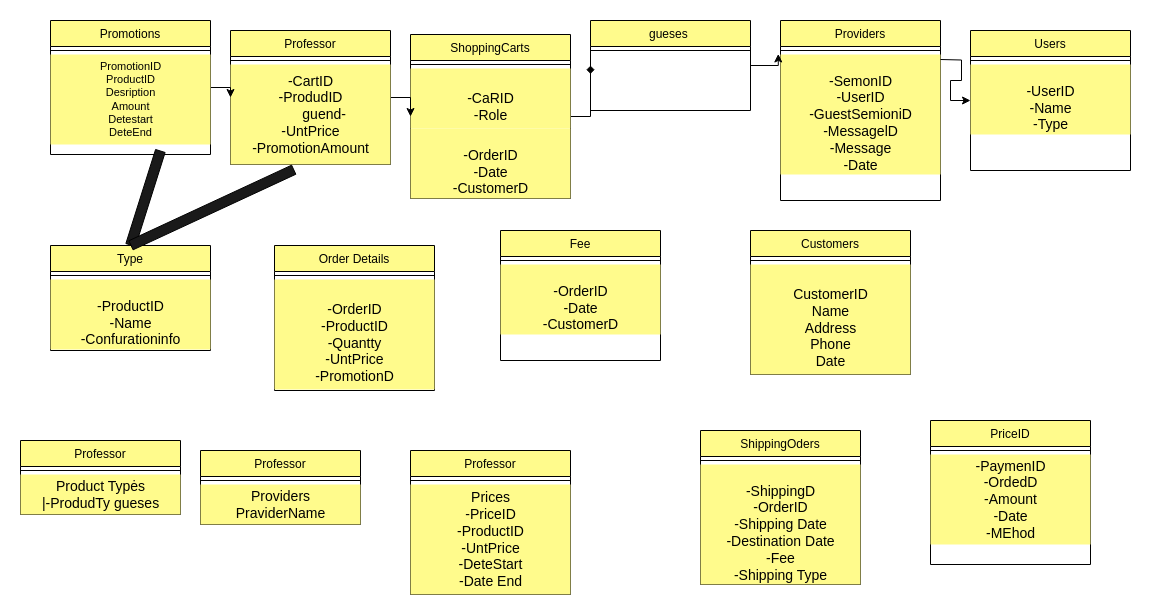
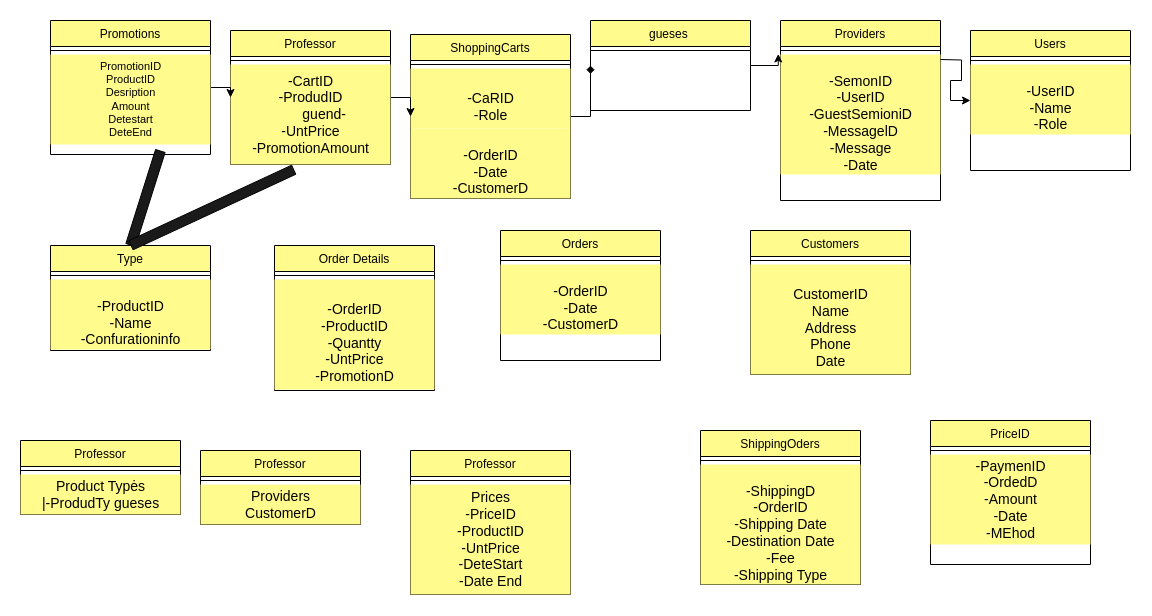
  <mxCell id="0" />
  <mxCell id="1" parent="0" />
- <mxCell id="2" value="Fee" style="swimlane;fontStyle=0;align=center;verticalAlign=top;childLayout=stackLayout;horizontal=1;startSize=26;horizontalStack=0;resizeParent=1;resizeLast=0;collapsible=1;marginBottom=0;rounded=0;shadow=0;strokeWidth=1;fillColor=#FFFB8C;" vertex="1" parent="1"><mxGeometry x="500" y="230" width="160" height="130" as="geometry"><mxRectangle x="340" y="380" width="170" height="26" as="alternateBounds" /></mxGeometry></mxCell>
+ <mxCell id="2" value="Orders" style="swimlane;fontStyle=0;align=center;verticalAlign=top;childLayout=stackLayout;horizontal=1;startSize=26;horizontalStack=0;resizeParent=1;resizeLast=0;collapsible=1;marginBottom=0;rounded=0;shadow=0;strokeWidth=1;fillColor=#FFFB8C;" vertex="1" parent="1"><mxGeometry x="500" y="230" width="160" height="130" as="geometry"><mxRectangle x="340" y="380" width="170" height="26" as="alternateBounds" /></mxGeometry></mxCell>
  <mxCell id="3" value="" style="line;html=1;strokeWidth=1;align=left;verticalAlign=middle;spacingTop=-1;spacingLeft=3;spacingRight=3;rotatable=0;labelPosition=right;points=[];portConstraint=eastwest;fillColor=#FFFB8C;" vertex="1" parent="2"><mxGeometry y="26" width="160" height="8" as="geometry" /></mxCell>
  <mxCell id="4" value="&lt;div&gt;&lt;br&gt;&lt;/div&gt;&lt;div&gt;-OrderID&lt;/div&gt;&lt;div&gt;-Date&lt;/div&gt;&lt;div&gt;-CustomerD&lt;/div&gt;" style="text;html=1;align=center;verticalAlign=middle;resizable=0;points=[];autosize=1;strokeColor=none;fillColor=#FFFB8C;fontSize=14;" vertex="1" parent="2"><mxGeometry y="34" width="160" height="70" as="geometry" /></mxCell>
  <mxCell id="5" value="Order Details" style="swimlane;fontStyle=0;align=center;verticalAlign=top;childLayout=stackLayout;horizontal=1;startSize=26;horizontalStack=0;resizeParent=1;resizeLast=0;collapsible=1;marginBottom=0;rounded=0;shadow=0;strokeWidth=1;fillColor=#FFFB8C;" vertex="1" parent="1"><mxGeometry x="274" y="245" width="160" height="145" as="geometry"><mxRectangle x="340" y="380" width="170" height="26" as="alternateBounds" /></mxGeometry></mxCell>
  <mxCell id="6" value="" style="line;html=1;strokeWidth=1;align=left;verticalAlign=middle;spacingTop=-1;spacingLeft=3;spacingRight=3;rotatable=0;labelPosition=right;points=[];portConstraint=eastwest;fillColor=#FFFB8C;" vertex="1" parent="5"><mxGeometry y="26" width="160" height="8" as="geometry" /></mxCell>
  <mxCell id="7" value="&lt;div&gt;&lt;br&gt;&lt;/div&gt;&lt;div&gt;-OrderID&lt;/div&gt;&lt;div&gt;-ProductID&lt;/div&gt;&lt;div&gt;-Quantty&lt;/div&gt;&lt;div&gt;-UntPrice&lt;/div&gt;&lt;div&gt;-PromotionD&lt;/div&gt;" style="text;html=1;align=center;verticalAlign=middle;resizable=0;points=[];autosize=1;strokeColor=none;fillColor=#FFFB8C;fontSize=14;" vertex="1" parent="5"><mxGeometry y="34" width="160" height="110" as="geometry" /></mxCell>
  <mxCell id="8" value="Type" style="swimlane;fontStyle=0;align=center;verticalAlign=top;childLayout=stackLayout;horizontal=1;startSize=26;horizontalStack=0;resizeParent=1;resizeLast=0;collapsible=1;marginBottom=0;rounded=0;shadow=0;strokeWidth=1;fillColor=#FFFB8C;" vertex="1" parent="1"><mxGeometry x="50" y="245" width="160" height="105" as="geometry"><mxRectangle x="340" y="380" width="170" height="26" as="alternateBounds" /></mxGeometry></mxCell>
  <mxCell id="9" value="" style="line;html=1;strokeWidth=1;align=left;verticalAlign=middle;spacingTop=-1;spacingLeft=3;spacingRight=3;rotatable=0;labelPosition=right;points=[];portConstraint=eastwest;fillColor=#FFFB8C;" vertex="1" parent="8"><mxGeometry y="26" width="160" height="8" as="geometry" /></mxCell>
  <mxCell id="10" value="&lt;div&gt;&lt;br&gt;&lt;/div&gt;&lt;div&gt;-ProductID&lt;/div&gt;&lt;div&gt;-Name&lt;/div&gt;&lt;div&gt;-Confurationinfo&lt;/div&gt;" style="text;html=1;align=center;verticalAlign=middle;resizable=0;points=[];autosize=1;strokeColor=none;fillColor=#FFFB8C;fontSize=14;" vertex="1" parent="8"><mxGeometry y="34" width="160" height="70" as="geometry" /></mxCell>
  <mxCell id="11" value="Providers" style="swimlane;fontStyle=0;align=center;verticalAlign=top;childLayout=stackLayout;horizontal=1;startSize=26;horizontalStack=0;resizeParent=1;resizeLast=0;collapsible=1;marginBottom=0;rounded=0;shadow=0;strokeWidth=1;fillColor=#FFFB8C;" vertex="1" parent="1"><mxGeometry x="780" y="20" width="160" height="180" as="geometry"><mxRectangle x="340" y="380" width="170" height="26" as="alternateBounds" /></mxGeometry></mxCell>
  <mxCell id="12" value="" style="line;html=1;strokeWidth=1;align=left;verticalAlign=middle;spacingTop=-1;spacingLeft=3;spacingRight=3;rotatable=0;labelPosition=right;points=[];portConstraint=eastwest;fillColor=#FFFB8C;" vertex="1" parent="11"><mxGeometry y="26" width="160" height="8" as="geometry" /></mxCell>
  <mxCell id="13" value="&lt;div&gt;&lt;br&gt;&lt;/div&gt;&lt;div&gt;-SemonID&lt;/div&gt;&lt;div&gt;-UserID&lt;/div&gt;&lt;div&gt;-GuestSemioniD&lt;/div&gt;&lt;div&gt;-MessagelD&lt;/div&gt;&lt;div&gt;-Message&lt;/div&gt;&lt;div&gt;-Date&lt;/div&gt;" style="text;html=1;align=center;verticalAlign=middle;resizable=0;points=[];autosize=1;strokeColor=none;fillColor=#FFFB8C;fontSize=14;" vertex="1" parent="11"><mxGeometry y="34" width="160" height="120" as="geometry" /></mxCell>
  <mxCell id="14" style="edgeStyle=orthogonalEdgeStyle;rounded=0;orthogonalLoop=1;jettySize=auto;html=1;exitX=1;exitY=0.5;exitDx=0;exitDy=0;entryX=-0.014;entryY=0.287;entryDx=0;entryDy=0;entryPerimeter=0;fillColor=#FFFB8C;" edge="1" parent="1" source="15"><mxGeometry relative="1" as="geometry"><mxPoint x="777.76" y="53.462" as="targetPoint" /></mxGeometry></mxCell>
  <mxCell id="15" value="gueses " style="swimlane;fontStyle=0;align=center;verticalAlign=top;childLayout=stackLayout;horizontal=1;startSize=26;horizontalStack=0;resizeParent=1;resizeLast=0;collapsible=1;marginBottom=0;rounded=0;shadow=0;strokeWidth=1;fillColor=#FFFB8C;" vertex="1" parent="1"><mxGeometry x="590" y="20" width="160" height="90" as="geometry"><mxRectangle x="340" y="380" width="170" height="26" as="alternateBounds" /></mxGeometry></mxCell>
  <mxCell id="16" value="" style="line;html=1;strokeWidth=1;align=left;verticalAlign=middle;spacingTop=-1;spacingLeft=3;spacingRight=3;rotatable=0;labelPosition=right;points=[];portConstraint=eastwest;fillColor=#FFFB8C;" vertex="1" parent="15"><mxGeometry y="26" width="160" height="8" as="geometry" /></mxCell>
  <mxCell id="17" style="edgeStyle=orthogonalEdgeStyle;rounded=0;orthogonalLoop=1;jettySize=auto;html=1;exitX=1;exitY=0.5;exitDx=0;exitDy=0;entryX=0;entryY=0.5;entryDx=0;entryDy=0;fillColor=#FFFB8C;endArrow=diamond;" edge="1" parent="1" source="18" target="15"><mxGeometry relative="1" as="geometry" /></mxCell>
  <mxCell id="18" value="ShoppingCarts" style="swimlane;fontStyle=0;align=center;verticalAlign=top;childLayout=stackLayout;horizontal=1;startSize=26;horizontalStack=0;resizeParent=1;resizeLast=0;collapsible=1;marginBottom=0;rounded=0;shadow=0;strokeWidth=1;fillColor=#FFFB8C;" vertex="1" parent="1"><mxGeometry x="410" y="34" width="160" height="164" as="geometry"><mxRectangle x="340" y="380" width="170" height="26" as="alternateBounds" /></mxGeometry></mxCell>
  <mxCell id="19" value="" style="line;html=1;strokeWidth=1;align=left;verticalAlign=middle;spacingTop=-1;spacingLeft=3;spacingRight=3;rotatable=0;labelPosition=right;points=[];portConstraint=eastwest;fillColor=#FFFB8C;" vertex="1" parent="18"><mxGeometry y="26" width="160" height="8" as="geometry" /></mxCell>
  <mxCell id="20" value="&lt;div&gt;&lt;br&gt;&lt;/div&gt;&lt;div&gt;-CaRID&lt;/div&gt;&lt;div&gt;-Role&lt;/div&gt;" style="text;html=1;align=center;verticalAlign=middle;resizable=0;points=[];autosize=1;strokeColor=none;fillColor=#FFFB8C;fontSize=14;" vertex="1" parent="18"><mxGeometry y="34" width="160" height="60" as="geometry" /></mxCell>
  <mxCell id="21" value="&lt;div&gt;&lt;br&gt;&lt;/div&gt;&lt;div&gt;-OrderID&lt;/div&gt;&lt;div&gt;-Date&lt;/div&gt;&lt;div&gt;-CustomerD&lt;/div&gt;" style="text;html=1;align=center;verticalAlign=middle;resizable=0;points=[];autosize=1;strokeColor=none;fillColor=#FFFB8C;fontSize=14;" vertex="1" parent="18"><mxGeometry y="94" width="160" height="70" as="geometry" /></mxCell>
  <mxCell id="22" style="edgeStyle=orthogonalEdgeStyle;rounded=0;orthogonalLoop=1;jettySize=auto;html=1;exitX=1;exitY=0.5;exitDx=0;exitDy=0;entryX=0;entryY=0.5;entryDx=0;entryDy=0;fillColor=#FFFB8C;" edge="1" parent="1" source="23" target="18"><mxGeometry relative="1" as="geometry" /></mxCell>
  <mxCell id="23" value="Professor" style="swimlane;fontStyle=0;align=center;verticalAlign=top;childLayout=stackLayout;horizontal=1;startSize=26;horizontalStack=0;resizeParent=1;resizeLast=0;collapsible=1;marginBottom=0;rounded=0;shadow=0;strokeWidth=1;fillColor=#FFFB8C;" vertex="1" parent="1"><mxGeometry x="230" y="30" width="160" height="134" as="geometry"><mxRectangle x="340" y="380" width="170" height="26" as="alternateBounds" /></mxGeometry></mxCell>
  <mxCell id="24" value="" style="line;html=1;strokeWidth=1;align=left;verticalAlign=middle;spacingTop=-1;spacingLeft=3;spacingRight=3;rotatable=0;labelPosition=right;points=[];portConstraint=eastwest;fillColor=#FFFB8C;" vertex="1" parent="23"><mxGeometry y="26" width="160" height="8" as="geometry" /></mxCell>
  <mxCell id="25" value="&lt;div style=&quot;font-size: 14px&quot;&gt;&lt;font style=&quot;font-size: 14px&quot;&gt;-CartID&lt;/font&gt;&lt;/div&gt;&lt;div style=&quot;font-size: 14px&quot;&gt;&lt;font style=&quot;font-size: 14px&quot;&gt;-ProdudID&lt;/font&gt;&lt;/div&gt;&lt;div style=&quot;font-size: 14px&quot;&gt;&lt;font style=&quot;font-size: 14px&quot;&gt;&amp;nbsp; &amp;nbsp; &amp;nbsp; &amp;nbsp;guend-&lt;/font&gt;&lt;/div&gt;&lt;div style=&quot;font-size: 14px&quot;&gt;&lt;font style=&quot;font-size: 14px&quot;&gt;-UntPrice&lt;/font&gt;&lt;/div&gt;&lt;div style=&quot;font-size: 14px&quot;&gt;&lt;font style=&quot;font-size: 14px&quot;&gt;-PromotionAmount&lt;/font&gt;&lt;/div&gt;" style="text;html=1;align=center;verticalAlign=middle;resizable=0;points=[];autosize=1;strokeColor=none;fillColor=#FFFB8C;fontSize=15;" vertex="1" parent="23"><mxGeometry y="34" width="160" height="100" as="geometry" /></mxCell>
  <mxCell id="26" style="edgeStyle=orthogonalEdgeStyle;rounded=0;orthogonalLoop=1;jettySize=auto;html=1;exitX=1;exitY=0.5;exitDx=0;exitDy=0;entryX=0;entryY=0.5;entryDx=0;entryDy=0;fillColor=#FFFB8C;" edge="1" parent="1" source="27" target="23"><mxGeometry relative="1" as="geometry" /></mxCell>
  <mxCell id="27" value="Promotions" style="swimlane;fontStyle=0;align=center;verticalAlign=top;childLayout=stackLayout;horizontal=1;startSize=26;horizontalStack=0;resizeParent=1;resizeLast=0;collapsible=1;marginBottom=0;rounded=0;shadow=0;strokeWidth=1;fillColor=#FFFB8C;" vertex="1" parent="1"><mxGeometry x="50" y="20" width="160" height="134" as="geometry"><mxRectangle x="340" y="380" width="170" height="26" as="alternateBounds" /></mxGeometry></mxCell>
  <mxCell id="28" value="" style="line;html=1;strokeWidth=1;align=left;verticalAlign=middle;spacingTop=-1;spacingLeft=3;spacingRight=3;rotatable=0;labelPosition=right;points=[];portConstraint=eastwest;fillColor=#FFFB8C;" vertex="1" parent="27"><mxGeometry y="26" width="160" height="8" as="geometry" /></mxCell>
  <mxCell id="29" value="&lt;div style=&quot;font-size: 11px&quot;&gt;&lt;span&gt;PromotionID&lt;/span&gt;&lt;br&gt;&lt;/div&gt;&lt;div style=&quot;font-size: 11px&quot;&gt;&lt;font style=&quot;font-size: 11px&quot;&gt;ProductID&lt;/font&gt;&lt;/div&gt;&lt;div style=&quot;font-size: 11px&quot;&gt;&lt;font style=&quot;font-size: 11px&quot;&gt;Desription&lt;/font&gt;&lt;/div&gt;&lt;div style=&quot;font-size: 11px&quot;&gt;&lt;font style=&quot;font-size: 11px&quot;&gt;Amount&lt;/font&gt;&lt;/div&gt;&lt;div style=&quot;font-size: 11px&quot;&gt;&lt;font style=&quot;font-size: 11px&quot;&gt;Detestart&lt;/font&gt;&lt;/div&gt;&lt;div style=&quot;font-size: 11px&quot;&gt;&lt;font style=&quot;font-size: 11px&quot;&gt;DeteEnd&lt;/font&gt;&lt;/div&gt;" style="text;html=1;align=center;verticalAlign=middle;resizable=0;points=[];autosize=1;strokeColor=none;fillColor=#FFFB8C;" vertex="1" parent="27"><mxGeometry y="34" width="160" height="90" as="geometry" /></mxCell>
  <mxCell id="30" value="ShippingOders" style="swimlane;fontStyle=0;align=center;verticalAlign=top;childLayout=stackLayout;horizontal=1;startSize=26;horizontalStack=0;resizeParent=1;resizeLast=0;collapsible=1;marginBottom=0;rounded=0;shadow=0;strokeWidth=1;fillColor=#FFFB8C;" vertex="1" parent="1"><mxGeometry x="700" y="430" width="160" height="154" as="geometry"><mxRectangle x="340" y="380" width="170" height="26" as="alternateBounds" /></mxGeometry></mxCell>
  <mxCell id="31" value="" style="line;html=1;strokeWidth=1;align=left;verticalAlign=middle;spacingTop=-1;spacingLeft=3;spacingRight=3;rotatable=0;labelPosition=right;points=[];portConstraint=eastwest;fillColor=#FFFB8C;" vertex="1" parent="30"><mxGeometry y="26" width="160" height="8" as="geometry" /></mxCell>
  <mxCell id="32" value="&lt;div&gt;&lt;br&gt;&lt;/div&gt;&lt;div&gt;-ShippingD&lt;/div&gt;&lt;div&gt;-OrderID&lt;/div&gt;&lt;div&gt;-Shipping Date&lt;/div&gt;&lt;div&gt;-Destination Date&lt;/div&gt;&lt;div&gt;-Fee&lt;/div&gt;&lt;div&gt;-Shipping Type&lt;/div&gt;" style="text;html=1;align=center;verticalAlign=middle;resizable=0;points=[];autosize=1;strokeColor=none;fillColor=#FFFB8C;fontSize=14;" vertex="1" parent="30"><mxGeometry y="34" width="160" height="120" as="geometry" /></mxCell>
  <mxCell id="33" value="Professor" style="swimlane;fontStyle=0;align=center;verticalAlign=top;childLayout=stackLayout;horizontal=1;startSize=26;horizontalStack=0;resizeParent=1;resizeLast=0;collapsible=1;marginBottom=0;rounded=0;shadow=0;strokeWidth=1;fillColor=#FFFB8C;" vertex="1" parent="1"><mxGeometry x="410" y="450" width="160" height="144" as="geometry"><mxRectangle x="340" y="380" width="170" height="26" as="alternateBounds" /></mxGeometry></mxCell>
  <mxCell id="34" value="" style="line;html=1;strokeWidth=1;align=left;verticalAlign=middle;spacingTop=-1;spacingLeft=3;spacingRight=3;rotatable=0;labelPosition=right;points=[];portConstraint=eastwest;fillColor=#FFFB8C;" vertex="1" parent="33"><mxGeometry y="26" width="160" height="8" as="geometry" /></mxCell>
  <mxCell id="35" value="&lt;div&gt;Prices&lt;/div&gt;&lt;div&gt;-PriceID&lt;/div&gt;&lt;div&gt;-ProductID&lt;/div&gt;&lt;div&gt;-UntPrice&lt;/div&gt;&lt;div&gt;-DeteStart&lt;/div&gt;&lt;div&gt;-Date End&lt;/div&gt;" style="text;html=1;align=center;verticalAlign=middle;resizable=0;points=[];autosize=1;strokeColor=none;fillColor=#FFFB8C;fontSize=14;" vertex="1" parent="33"><mxGeometry y="34" width="160" height="110" as="geometry" /></mxCell>
  <mxCell id="36" value="Professor" style="swimlane;fontStyle=0;align=center;verticalAlign=top;childLayout=stackLayout;horizontal=1;startSize=26;horizontalStack=0;resizeParent=1;resizeLast=0;collapsible=1;marginBottom=0;rounded=0;shadow=0;strokeWidth=1;fillColor=#FFFB8C;" vertex="1" parent="1"><mxGeometry x="200" y="450" width="160" height="74" as="geometry"><mxRectangle x="340" y="380" width="170" height="26" as="alternateBounds" /></mxGeometry></mxCell>
  <mxCell id="37" value="" style="line;html=1;strokeWidth=1;align=left;verticalAlign=middle;spacingTop=-1;spacingLeft=3;spacingRight=3;rotatable=0;labelPosition=right;points=[];portConstraint=eastwest;fillColor=#FFFB8C;" vertex="1" parent="36"><mxGeometry y="26" width="160" height="8" as="geometry" /></mxCell>
- <mxCell id="38" value="&lt;div&gt;Providers&lt;/div&gt;&lt;div&gt;PraviderName&lt;/div&gt;" style="text;html=1;align=center;verticalAlign=middle;resizable=0;points=[];autosize=1;strokeColor=none;fillColor=#FFFB8C;fontSize=14;" vertex="1" parent="36"><mxGeometry y="34" width="160" height="40" as="geometry" /></mxCell>
+ <mxCell id="38" value="&lt;div&gt;Providers&lt;/div&gt;&lt;div&gt;CustomerD&lt;/div&gt;" style="text;html=1;align=center;verticalAlign=middle;resizable=0;points=[];autosize=1;strokeColor=none;fillColor=#FFFB8C;fontSize=14;" vertex="1" parent="36"><mxGeometry y="34" width="160" height="40" as="geometry" /></mxCell>
  <mxCell id="39" value="Professor" style="swimlane;fontStyle=0;align=center;verticalAlign=top;childLayout=stackLayout;horizontal=1;startSize=26;horizontalStack=0;resizeParent=1;resizeLast=0;collapsible=1;marginBottom=0;rounded=0;shadow=0;strokeWidth=1;fillColor=#FFFB8C;" vertex="1" parent="1"><mxGeometry y="440" width="160" height="74" as="geometry" x="20"><mxRectangle x="340" y="380" width="170" height="26" as="alternateBounds" /></mxGeometry></mxCell>
  <mxCell id="40" value="" style="line;html=1;strokeWidth=1;align=left;verticalAlign=middle;spacingTop=-1;spacingLeft=3;spacingRight=3;rotatable=0;labelPosition=right;points=[];portConstraint=eastwest;fillColor=#FFFB8C;" vertex="1" parent="39"><mxGeometry y="26" width="160" height="8" as="geometry" /></mxCell>
  <mxCell id="41" value="&lt;div&gt;Product Typės&lt;/div&gt;&lt;div&gt;|-ProdudTy gueses&lt;/div&gt;" style="text;html=1;align=center;verticalAlign=middle;resizable=0;points=[];autosize=1;strokeColor=none;fillColor=#FFFB8C;fontSize=14;" vertex="1" parent="39"><mxGeometry y="34" width="160" height="40" as="geometry" /></mxCell>
  <mxCell id="42" value="Customers" style="swimlane;fontStyle=0;align=center;verticalAlign=top;childLayout=stackLayout;horizontal=1;startSize=26;horizontalStack=0;resizeParent=1;resizeLast=0;collapsible=1;marginBottom=0;rounded=0;shadow=0;strokeWidth=1;fillColor=#FFFB8C;" vertex="1" parent="1"><mxGeometry x="750" y="230" width="160" height="144" as="geometry"><mxRectangle x="340" y="380" width="170" height="26" as="alternateBounds" /></mxGeometry></mxCell>
  <mxCell id="43" value="" style="line;html=1;strokeWidth=1;align=left;verticalAlign=middle;spacingTop=-1;spacingLeft=3;spacingRight=3;rotatable=0;labelPosition=right;points=[];portConstraint=eastwest;fillColor=#FFFB8C;" vertex="1" parent="42"><mxGeometry y="26" width="160" height="8" as="geometry" /></mxCell>
  <mxCell id="44" value="&lt;div&gt;&lt;br&gt;&lt;/div&gt;&lt;div&gt;CustomerID&lt;/div&gt;&lt;div&gt;Name&lt;/div&gt;&lt;div&gt;Address&lt;/div&gt;&lt;div&gt;Phone&lt;/div&gt;&lt;div&gt;Date&lt;/div&gt;" style="text;html=1;align=center;verticalAlign=middle;resizable=0;points=[];autosize=1;strokeColor=none;fillColor=#FFFB8C;fontSize=14;" vertex="1" parent="42"><mxGeometry y="34" width="160" height="110" as="geometry" /></mxCell>
  <mxCell id="45" value="PriceID&#10;" style="swimlane;fontStyle=0;align=center;verticalAlign=top;childLayout=stackLayout;horizontal=1;startSize=26;horizontalStack=0;resizeParent=1;resizeLast=0;collapsible=1;marginBottom=0;rounded=0;shadow=0;strokeWidth=1;fillColor=#FFFB8C;" vertex="1" parent="1"><mxGeometry x="930" y="420" width="160" height="144" as="geometry"><mxRectangle x="340" y="380" width="170" height="26" as="alternateBounds" /></mxGeometry></mxCell>
  <mxCell id="46" value="" style="line;html=1;strokeWidth=1;align=left;verticalAlign=middle;spacingTop=-1;spacingLeft=3;spacingRight=3;rotatable=0;labelPosition=right;points=[];portConstraint=eastwest;fillColor=#FFFB8C;" vertex="1" parent="45"><mxGeometry y="26" width="160" height="8" as="geometry" /></mxCell>
  <mxCell id="47" value="&lt;div&gt;&lt;span&gt;-PaymenID&lt;/span&gt;&lt;br&gt;&lt;/div&gt;&lt;div&gt;-OrdedD&lt;/div&gt;&lt;div&gt;-Amount&lt;/div&gt;&lt;div&gt;-Date&lt;/div&gt;&lt;div&gt;-MEhod&lt;/div&gt;" style="text;html=1;align=center;verticalAlign=middle;resizable=0;points=[];autosize=1;strokeColor=none;fillColor=#FFFB8C;fontSize=14;" vertex="1" parent="45"><mxGeometry y="34" width="160" height="90" as="geometry" /></mxCell>
  <mxCell id="48" value="Users" style="swimlane;fontStyle=0;align=center;verticalAlign=top;childLayout=stackLayout;horizontal=1;startSize=26;horizontalStack=0;resizeParent=1;resizeLast=0;collapsible=1;marginBottom=0;rounded=0;shadow=0;strokeWidth=1;fillColor=#FFFB8C;" vertex="1" parent="1"><mxGeometry x="970" y="30" width="160" height="140" as="geometry"><mxRectangle x="340" y="380" width="170" height="26" as="alternateBounds" /></mxGeometry></mxCell>
  <mxCell id="49" value="" style="line;html=1;strokeWidth=1;align=left;verticalAlign=middle;spacingTop=-1;spacingLeft=3;spacingRight=3;rotatable=0;labelPosition=right;points=[];portConstraint=eastwest;fillColor=#FFFB8C;" vertex="1" parent="48"><mxGeometry y="26" width="160" height="8" as="geometry" /></mxCell>
- <mxCell id="50" value="&lt;div&gt;&lt;br&gt;&lt;/div&gt;&lt;div&gt;-UserID&lt;/div&gt;&lt;div&gt;-Name&lt;/div&gt;&lt;div&gt;-Type&lt;/div&gt;" style="text;html=1;align=center;verticalAlign=middle;resizable=0;points=[];autosize=1;strokeColor=none;fillColor=#FFFB8C;fontSize=14;" vertex="1" parent="48"><mxGeometry y="34" width="160" height="70" as="geometry" /></mxCell>
+ <mxCell id="50" value="&lt;div&gt;&lt;br&gt;&lt;/div&gt;&lt;div&gt;-UserID&lt;/div&gt;&lt;div&gt;-Name&lt;/div&gt;&lt;div&gt;-Role&lt;/div&gt;" style="text;html=1;align=center;verticalAlign=middle;resizable=0;points=[];autosize=1;strokeColor=none;fillColor=#FFFB8C;fontSize=14;" vertex="1" parent="48"><mxGeometry y="34" width="160" height="70" as="geometry" /></mxCell>
  <mxCell id="51" style="edgeStyle=orthogonalEdgeStyle;rounded=0;orthogonalLoop=1;jettySize=auto;html=1;exitX=1;exitY=0.5;exitDx=0;exitDy=0;entryX=0;entryY=0.5;entryDx=0;entryDy=0;fillColor=#FFFB8C;" edge="1" parent="1" target="48"><mxGeometry relative="1" as="geometry"><mxPoint x="940" y="59" as="sourcePoint" /></mxGeometry></mxCell>
  <mxCell id="52" style="shape=flexArrow;rounded=0;orthogonalLoop=1;jettySize=auto;html=1;entryX=0.5;entryY=1;entryDx=0;entryDy=0;fontSize=14;fillColor=#FFFB8C;" edge="1" parent="1" source="27" target="27"><mxGeometry relative="1" as="geometry" /></mxCell>
  <mxCell id="53" value="" style="endArrow=none;html=1;rounded=0;fontSize=14;fillColor=#1A1A1A;shape=flexArrow;exitX=0.5;exitY=0;exitDx=0;exitDy=0;" edge="1" parent="1" source="8"><mxGeometry width="50" height="50" relative="1" as="geometry"><mxPoint x="110" y="200" as="sourcePoint" /><mxPoint x="160" y="150" as="targetPoint" /></mxGeometry></mxCell>
  <mxCell id="54" value="" style="endArrow=none;html=1;rounded=0;fontSize=14;fillColor=#1A1A1A;shape=flexArrow;exitX=0.398;exitY=1.05;exitDx=0;exitDy=0;exitPerimeter=0;entryX=0.5;entryY=0;entryDx=0;entryDy=0;" edge="1" parent="1" source="25" target="8"><mxGeometry width="50" height="50" relative="1" as="geometry"><mxPoint x="470" y="390" as="sourcePoint" /><mxPoint x="520" y="340" as="targetPoint" /></mxGeometry></mxCell>
